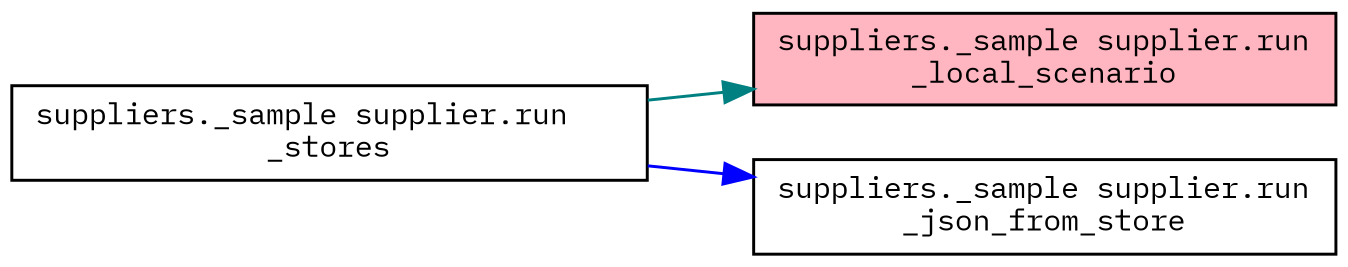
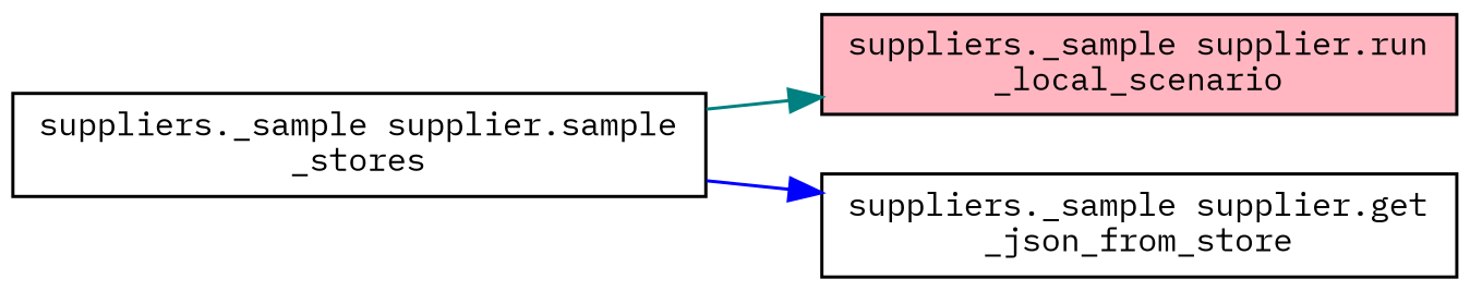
  digraph {
    fontname="IBM Plex Mono"
    rankdir=LR
    node [color=black fillcolor=white fontname="IBM Plex Mono" fontsize=10 shape=record style=filled]
    edge [arrowhead=normal fontname="IBM Plex Mono" fontsize=10 labelfontname=Helvetica labelfontsize=10 style=solid]
-   n1 [fontcolor=black height=0.2 label="suppliers._sample supplier.run\l_stores" width=0.4]
+   n1 [fontcolor=black height=0.2 label="suppliers._sample supplier.sample\l_stores" width=0.4]
    n2 [fillcolor=lightpink height=0.2 label="suppliers._sample supplier.run\l_local_scenario" width=0.4]
-   n3 [height=0.2 label="suppliers._sample supplier.run\l_json_from_store" width=0.4]
+   n3 [height=0.2 label="suppliers._sample supplier.get\l_json_from_store" width=0.4]
    n1 -> n2 [color=teal]
    n1 -> n3 [color=blue]
  }
